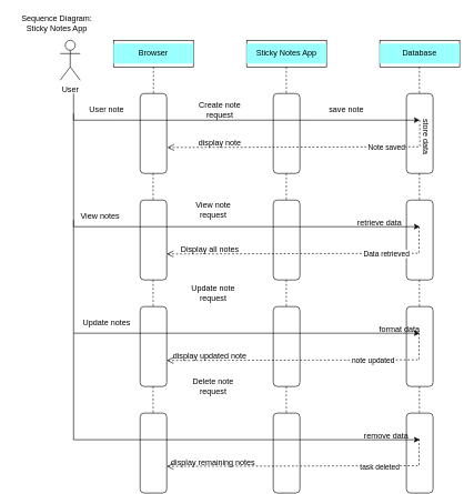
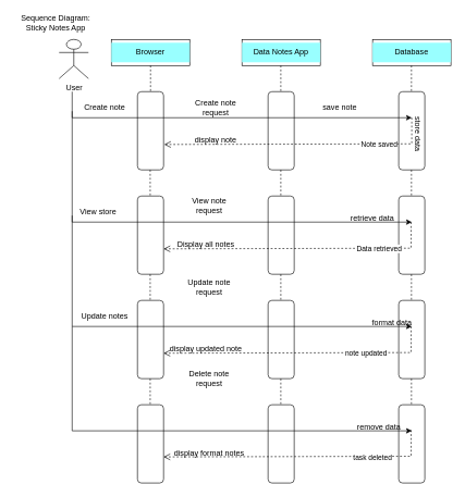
  <mxCell id="0" />
  <mxCell id="1" parent="0" />
- <mxCell id="2" value="User" style="shape=umlActor;verticalLabelPosition=bottom;verticalAlign=top;html=1;outlineConnect=0;" vertex="1" parent="1"><mxGeometry x="90" y="60" width="30" height="60" as="geometry" /></mxCell>
+ <mxCell id="2" value="User" style="shape=umlActor;verticalLabelPosition=bottom;verticalAlign=top;html=1;outlineConnect=0;" vertex="1" parent="1"><mxGeometry x="90" y="60" width="45" height="60" as="geometry" /></mxCell>
  <mxCell id="3" value="Sequence Diagram: Sticky Notes App" style="text;strokeColor=none;align=center;fillColor=none;html=1;verticalAlign=middle;whiteSpace=wrap;rounded=0;" vertex="1" parent="1"><mxGeometry x="20" width="130" height="30" as="geometry" y="20" /></mxCell>
  <mxCell id="4" value="" style="rounded=0;whiteSpace=wrap;html=1;" vertex="1" parent="1"><mxGeometry x="170" y="60" width="120" height="40" as="geometry" /></mxCell>
  <mxCell id="5" value="" style="rounded=0;whiteSpace=wrap;html=1;" vertex="1" parent="1"><mxGeometry x="570" y="60" width="120" height="40" as="geometry" /></mxCell>
  <mxCell id="6" value="" style="rounded=0;whiteSpace=wrap;html=1;" vertex="1" parent="1"><mxGeometry x="370" y="60" width="120" height="40" as="geometry" /></mxCell>
- <mxCell id="7" value="Sticky Notes App" style="text;strokeColor=none;align=center;fillColor=#99FFFF;html=1;verticalAlign=middle;whiteSpace=wrap;rounded=0;" vertex="1" parent="1"><mxGeometry x="370" y="65" width="120" height="30" as="geometry" /></mxCell>
+ <mxCell id="7" value="Data Notes App" style="text;strokeColor=none;align=center;fillColor=#99FFFF;html=1;verticalAlign=middle;whiteSpace=wrap;rounded=0;" vertex="1" parent="1"><mxGeometry x="370" y="65" width="120" height="30" as="geometry" /></mxCell>
  <mxCell id="8" value="Browser" style="text;strokeColor=none;align=center;fillColor=#99FFFF;html=1;verticalAlign=middle;whiteSpace=wrap;rounded=0;" vertex="1" parent="1"><mxGeometry x="170" y="65" width="120" height="30" as="geometry" /></mxCell>
  <mxCell id="9" value="Database" style="text;strokeColor=none;align=center;fillColor=#99FFFF;html=1;verticalAlign=middle;whiteSpace=wrap;rounded=0;" vertex="1" parent="1"><mxGeometry x="570" y="65" width="120" height="30" as="geometry" /></mxCell>
  <mxCell id="10" value="" style="rounded=1;whiteSpace=wrap;html=1;rotation=90;" vertex="1" parent="1"><mxGeometry x="370" y="180" width="120" height="40" as="geometry" /></mxCell>
  <mxCell id="11" value="" style="rounded=1;whiteSpace=wrap;html=1;rotation=90;" vertex="1" parent="1"><mxGeometry x="570" y="180" width="120" height="40" as="geometry" /></mxCell>
  <mxCell id="12" value="" style="rounded=1;whiteSpace=wrap;html=1;rotation=90;" vertex="1" parent="1"><mxGeometry x="170" y="180" width="120" height="40" as="geometry" /></mxCell>
  <mxCell id="13" value="" style="rounded=1;whiteSpace=wrap;html=1;rotation=90;" vertex="1" parent="1"><mxGeometry x="170" y="340" width="120" height="40" as="geometry" /></mxCell>
  <mxCell id="14" value="" style="rounded=1;whiteSpace=wrap;html=1;rotation=90;" vertex="1" parent="1"><mxGeometry x="170" y="500" width="120" height="40" as="geometry" /></mxCell>
  <mxCell id="15" value="" style="rounded=1;whiteSpace=wrap;html=1;rotation=90;" vertex="1" parent="1"><mxGeometry x="570" y="340" width="120" height="40" as="geometry" /></mxCell>
  <mxCell id="16" value="" style="rounded=1;whiteSpace=wrap;html=1;rotation=90;" vertex="1" parent="1"><mxGeometry x="370" y="340" width="120" height="40" as="geometry" /></mxCell>
  <mxCell id="17" value="" style="rounded=1;whiteSpace=wrap;html=1;rotation=90;" vertex="1" parent="1"><mxGeometry x="170" y="660" width="120" height="40" as="geometry" /></mxCell>
  <mxCell id="18" value="" style="rounded=1;whiteSpace=wrap;html=1;rotation=90;" vertex="1" parent="1"><mxGeometry x="570" y="500" width="120" height="40" as="geometry" /></mxCell>
  <mxCell id="19" value="" style="rounded=1;whiteSpace=wrap;html=1;rotation=90;" vertex="1" parent="1"><mxGeometry x="370" y="500" width="120" height="40" as="geometry" /></mxCell>
  <mxCell id="20" value="" style="rounded=1;whiteSpace=wrap;html=1;rotation=90;" vertex="1" parent="1"><mxGeometry x="570" y="660" width="120" height="40" as="geometry" /></mxCell>
  <mxCell id="21" value="" style="rounded=1;whiteSpace=wrap;html=1;rotation=90;" vertex="1" parent="1"><mxGeometry x="370" y="660" width="120" height="40" as="geometry" /></mxCell>
  <mxCell id="22" value="" style="endArrow=none;dashed=1;html=1;rounded=0;exitX=0.5;exitY=1;exitDx=0;exitDy=0;entryX=0;entryY=0.5;entryDx=0;entryDy=0;" edge="1" parent="1" source="4" target="12"><mxGeometry width="50" height="50" relative="1" as="geometry"><mxPoint x="400" y="310" as="sourcePoint" /><mxPoint x="450" y="260" as="targetPoint" /></mxGeometry></mxCell>
  <mxCell id="23" value="" style="endArrow=none;dashed=1;html=1;rounded=0;exitX=0.5;exitY=1;exitDx=0;exitDy=0;entryX=0;entryY=0.5;entryDx=0;entryDy=0;" edge="1" parent="1"><mxGeometry width="50" height="50" relative="1" as="geometry"><mxPoint x="629.5" y="100" as="sourcePoint" /><mxPoint x="629.5" y="140" as="targetPoint" /></mxGeometry></mxCell>
  <mxCell id="24" value="" style="endArrow=none;dashed=1;html=1;rounded=0;exitX=0.5;exitY=1;exitDx=0;exitDy=0;entryX=0;entryY=0.5;entryDx=0;entryDy=0;" edge="1" parent="1"><mxGeometry width="50" height="50" relative="1" as="geometry"><mxPoint x="629.5" y="260" as="sourcePoint" /><mxPoint x="629.5" y="300" as="targetPoint" /></mxGeometry></mxCell>
  <mxCell id="25" value="" style="endArrow=none;dashed=1;html=1;rounded=0;exitX=0.5;exitY=1;exitDx=0;exitDy=0;entryX=0;entryY=0.5;entryDx=0;entryDy=0;" edge="1" parent="1"><mxGeometry width="50" height="50" relative="1" as="geometry"><mxPoint x="429.5" y="260" as="sourcePoint" /><mxPoint x="429.5" y="300" as="targetPoint" /></mxGeometry></mxCell>
  <mxCell id="26" value="" style="endArrow=none;dashed=1;html=1;rounded=0;exitX=0.5;exitY=1;exitDx=0;exitDy=0;entryX=0;entryY=0.5;entryDx=0;entryDy=0;" edge="1" parent="1"><mxGeometry width="50" height="50" relative="1" as="geometry"><mxPoint x="429.5" y="100" as="sourcePoint" /><mxPoint x="429.5" y="140" as="targetPoint" /></mxGeometry></mxCell>
  <mxCell id="27" value="" style="endArrow=none;dashed=1;html=1;rounded=0;exitX=0.5;exitY=1;exitDx=0;exitDy=0;entryX=0;entryY=0.5;entryDx=0;entryDy=0;" edge="1" parent="1"><mxGeometry width="50" height="50" relative="1" as="geometry"><mxPoint x="229.5" y="420" as="sourcePoint" /><mxPoint x="229.5" y="460" as="targetPoint" /></mxGeometry></mxCell>
  <mxCell id="28" value="" style="endArrow=none;dashed=1;html=1;rounded=0;exitX=0.5;exitY=1;exitDx=0;exitDy=0;entryX=0;entryY=0.5;entryDx=0;entryDy=0;" edge="1" parent="1"><mxGeometry width="50" height="50" relative="1" as="geometry"><mxPoint x="229.5" y="260" as="sourcePoint" /><mxPoint x="229.5" y="300" as="targetPoint" /></mxGeometry></mxCell>
  <mxCell id="29" value="" style="endArrow=none;dashed=1;html=1;rounded=0;exitX=0.5;exitY=1;exitDx=0;exitDy=0;entryX=0;entryY=0.5;entryDx=0;entryDy=0;" edge="1" parent="1"><mxGeometry width="50" height="50" relative="1" as="geometry"><mxPoint x="429.5" y="420" as="sourcePoint" /><mxPoint x="429.5" y="460" as="targetPoint" /></mxGeometry></mxCell>
  <mxCell id="30" value="" style="endArrow=none;dashed=1;html=1;rounded=0;exitX=0.5;exitY=1;exitDx=0;exitDy=0;entryX=0;entryY=0.5;entryDx=0;entryDy=0;" edge="1" parent="1"><mxGeometry width="50" height="50" relative="1" as="geometry"><mxPoint x="629.5" y="420" as="sourcePoint" /><mxPoint x="629.5" y="460" as="targetPoint" /></mxGeometry></mxCell>
  <mxCell id="31" value="" style="endArrow=none;dashed=1;html=1;rounded=0;exitX=0.5;exitY=1;exitDx=0;exitDy=0;entryX=0;entryY=0.5;entryDx=0;entryDy=0;" edge="1" parent="1"><mxGeometry width="50" height="50" relative="1" as="geometry"><mxPoint x="229.5" y="580" as="sourcePoint" /><mxPoint x="229.5" y="620" as="targetPoint" /></mxGeometry></mxCell>
  <mxCell id="32" value="" style="endArrow=none;dashed=1;html=1;rounded=0;exitX=0.5;exitY=1;exitDx=0;exitDy=0;entryX=0;entryY=0.5;entryDx=0;entryDy=0;" edge="1" parent="1"><mxGeometry width="50" height="50" relative="1" as="geometry"><mxPoint x="429.5" y="580" as="sourcePoint" /><mxPoint x="429.5" y="620" as="targetPoint" /></mxGeometry></mxCell>
  <mxCell id="33" value="" style="endArrow=none;dashed=1;html=1;rounded=0;exitX=0.5;exitY=1;exitDx=0;exitDy=0;entryX=0;entryY=0.5;entryDx=0;entryDy=0;" edge="1" parent="1"><mxGeometry width="50" height="50" relative="1" as="geometry"><mxPoint x="629.5" y="580" as="sourcePoint" /><mxPoint x="629.5" y="620" as="targetPoint" /></mxGeometry></mxCell>
  <mxCell id="34" value="" style="endArrow=classic;html=1;rounded=0;entryX=0.333;entryY=0.5;entryDx=0;entryDy=0;entryPerimeter=0;" edge="1" parent="1" target="11"><mxGeometry width="50" height="50" relative="1" as="geometry"><mxPoint x="110" y="140" as="sourcePoint" /><mxPoint x="450" y="150" as="targetPoint" /><Array as="points"><mxPoint x="110" y="180" /></Array></mxGeometry></mxCell>
  <mxCell id="35" value="" style="endArrow=classic;html=1;rounded=0;entryX=0.333;entryY=0.5;entryDx=0;entryDy=0;entryPerimeter=0;" edge="1" parent="1"><mxGeometry width="50" height="50" relative="1" as="geometry"><mxPoint x="110" y="500" as="sourcePoint" /><mxPoint x="630" y="660" as="targetPoint" /><Array as="points"><mxPoint x="110" y="660" /></Array></mxGeometry></mxCell>
  <mxCell id="36" value="" style="endArrow=classic;html=1;rounded=0;entryX=0.333;entryY=0.5;entryDx=0;entryDy=0;entryPerimeter=0;" edge="1" parent="1"><mxGeometry width="50" height="50" relative="1" as="geometry"><mxPoint x="110" y="330" as="sourcePoint" /><mxPoint x="630" y="500" as="targetPoint" /><Array as="points"><mxPoint x="110" y="500" /></Array></mxGeometry></mxCell>
  <mxCell id="37" value="" style="endArrow=classic;html=1;rounded=0;entryX=0.333;entryY=0.5;entryDx=0;entryDy=0;entryPerimeter=0;" edge="1" parent="1"><mxGeometry width="50" height="50" relative="1" as="geometry"><mxPoint x="110" y="170" as="sourcePoint" /><mxPoint x="630" y="340" as="targetPoint" /><Array as="points"><mxPoint x="110" y="340" /></Array></mxGeometry></mxCell>
  <mxCell id="38" value="Note saved" style="html=1;verticalAlign=bottom;endArrow=open;dashed=1;endSize=8;curved=0;rounded=0;entryX=0.675;entryY=-0.025;entryDx=0;entryDy=0;entryPerimeter=0;" edge="1" parent="1" target="12"><mxGeometry x="-0.57" y="10" relative="1" as="geometry"><mxPoint x="630" y="180" as="sourcePoint" /><mxPoint x="380" y="240" as="targetPoint" /><Array as="points"><mxPoint x="630" y="220" /></Array><mxPoint as="offset" /></mxGeometry></mxCell>
  <mxCell id="39" value="task deleted" style="html=1;verticalAlign=bottom;endArrow=open;dashed=1;endSize=8;curved=0;rounded=0;entryX=0.675;entryY=-0.025;entryDx=0;entryDy=0;entryPerimeter=0;" edge="1" parent="1"><mxGeometry x="-0.527" y="11" relative="1" as="geometry"><mxPoint x="629" y="659" as="sourcePoint" /><mxPoint x="250" y="700" as="targetPoint" /><Array as="points"><mxPoint x="629" y="699" /></Array><mxPoint as="offset" /></mxGeometry></mxCell>
  <mxCell id="40" value="note updated" style="html=1;verticalAlign=bottom;endArrow=open;dashed=1;endSize=8;curved=0;rounded=0;entryX=0.675;entryY=-0.025;entryDx=0;entryDy=0;entryPerimeter=0;" edge="1" parent="1"><mxGeometry x="-0.48" y="10" relative="1" as="geometry"><mxPoint x="629" y="500" as="sourcePoint" /><mxPoint x="250" y="541" as="targetPoint" /><Array as="points"><mxPoint x="629" y="540" /></Array><mxPoint as="offset" /></mxGeometry></mxCell>
  <mxCell id="41" value="Data retrieved" style="html=1;verticalAlign=bottom;endArrow=open;dashed=1;endSize=8;curved=0;rounded=0;entryX=0.675;entryY=-0.025;entryDx=0;entryDy=0;entryPerimeter=0;" edge="1" parent="1"><mxGeometry x="-0.575" y="10" relative="1" as="geometry"><mxPoint x="629" y="340" as="sourcePoint" /><mxPoint x="250" y="381" as="targetPoint" /><Array as="points"><mxPoint x="629" y="380" /></Array><mxPoint as="offset" /></mxGeometry></mxCell>
- <mxCell id="42" value="User note" style="text;strokeColor=none;align=center;fillColor=none;html=1;verticalAlign=middle;whiteSpace=wrap;rounded=0;" vertex="1" parent="1"><mxGeometry x="120" y="150" width="80" height="30" as="geometry" /></mxCell>
+ <mxCell id="42" value="Create note" style="text;strokeColor=none;align=center;fillColor=none;html=1;verticalAlign=middle;whiteSpace=wrap;rounded=0;" vertex="1" parent="1"><mxGeometry x="120" y="150" width="80" height="30" as="geometry" /></mxCell>
  <mxCell id="43" value="Update notes" style="text;strokeColor=none;align=center;fillColor=none;html=1;verticalAlign=middle;whiteSpace=wrap;rounded=0;" vertex="1" parent="1"><mxGeometry x="120" y="470" width="80" height="30" as="geometry" /></mxCell>
- <mxCell id="44" value="View notes" style="text;strokeColor=none;align=center;fillColor=none;html=1;verticalAlign=middle;whiteSpace=wrap;rounded=0;" vertex="1" parent="1"><mxGeometry x="110" y="310" width="80" height="30" as="geometry" /></mxCell>
+ <mxCell id="44" value="View store" style="text;strokeColor=none;align=center;fillColor=none;html=1;verticalAlign=middle;whiteSpace=wrap;rounded=0;" vertex="1" parent="1"><mxGeometry x="110" y="310" width="80" height="30" as="geometry" /></mxCell>
  <mxCell id="45" value="Create note&lt;div&gt;request&lt;/div&gt;" style="text;strokeColor=none;align=center;fillColor=none;html=1;verticalAlign=middle;whiteSpace=wrap;rounded=0;" vertex="1" parent="1"><mxGeometry x="290" y="150" width="80" height="30" as="geometry" /></mxCell>
  <mxCell id="46" value="Delete note&lt;div&gt;request&lt;/div&gt;" style="text;strokeColor=none;align=center;fillColor=none;html=1;verticalAlign=middle;whiteSpace=wrap;rounded=0;" vertex="1" parent="1"><mxGeometry x="280" y="565" width="80" height="30" as="geometry" /></mxCell>
  <mxCell id="47" value="Update note&lt;div&gt;request&lt;/div&gt;" style="text;strokeColor=none;align=center;fillColor=none;html=1;verticalAlign=middle;whiteSpace=wrap;rounded=0;" vertex="1" parent="1"><mxGeometry x="280" y="425" width="80" height="30" as="geometry" /></mxCell>
  <mxCell id="48" value="View note&lt;div&gt;request&lt;/div&gt;" style="text;strokeColor=none;align=center;fillColor=none;html=1;verticalAlign=middle;whiteSpace=wrap;rounded=0;" vertex="1" parent="1"><mxGeometry x="280" y="300" width="80" height="30" as="geometry" /></mxCell>
  <mxCell id="49" value="save note" style="text;strokeColor=none;align=center;fillColor=none;html=1;verticalAlign=middle;whiteSpace=wrap;rounded=0;" vertex="1" parent="1"><mxGeometry x="480" y="150" width="80" height="30" as="geometry" /></mxCell>
  <mxCell id="50" value="store data" style="text;strokeColor=none;align=center;fillColor=none;html=1;verticalAlign=middle;whiteSpace=wrap;rounded=0;rotation=90;" vertex="1" parent="1"><mxGeometry x="600" y="190" width="80" height="30" as="geometry" /></mxCell>
  <mxCell id="51" value="display note" style="text;strokeColor=none;align=center;fillColor=none;html=1;verticalAlign=middle;whiteSpace=wrap;rounded=0;" vertex="1" parent="1"><mxGeometry x="290" y="200" width="80" height="30" as="geometry" /></mxCell>
  <mxCell id="52" value="retrieve data" style="text;strokeColor=none;align=center;fillColor=none;html=1;verticalAlign=middle;whiteSpace=wrap;rounded=0;" vertex="1" parent="1"><mxGeometry x="530" y="320" width="80" height="30" as="geometry" /></mxCell>
  <mxCell id="53" value="Display all notes" style="text;strokeColor=none;align=center;fillColor=none;html=1;verticalAlign=middle;whiteSpace=wrap;rounded=0;" vertex="1" parent="1"><mxGeometry x="260" y="360" width="110" height="30" as="geometry" /></mxCell>
  <mxCell id="54" value="format data" style="text;strokeColor=none;align=center;fillColor=none;html=1;verticalAlign=middle;whiteSpace=wrap;rounded=0;" vertex="1" parent="1"><mxGeometry x="560" y="480" width="80" height="30" as="geometry" /></mxCell>
  <mxCell id="55" value="display updated note" style="text;strokeColor=none;align=center;fillColor=none;html=1;verticalAlign=middle;whiteSpace=wrap;rounded=0;" vertex="1" parent="1"><mxGeometry x="255" y="520" width="120" height="30" as="geometry" /></mxCell>
  <mxCell id="56" value="remove data" style="text;strokeColor=none;align=center;fillColor=none;html=1;verticalAlign=middle;whiteSpace=wrap;rounded=0;" vertex="1" parent="1"><mxGeometry x="540" y="640" width="80" height="30" as="geometry" /></mxCell>
- <mxCell id="57" value="display remaining notes" style="text;strokeColor=none;align=center;fillColor=none;html=1;verticalAlign=middle;whiteSpace=wrap;rounded=0;" vertex="1" parent="1"><mxGeometry x="255" y="680" width="130" height="30" as="geometry" /></mxCell>
+ <mxCell id="57" value="display format notes" style="text;strokeColor=none;align=center;fillColor=none;html=1;verticalAlign=middle;whiteSpace=wrap;rounded=0;" vertex="1" parent="1"><mxGeometry x="255" y="680" width="130" height="30" as="geometry" /></mxCell>
